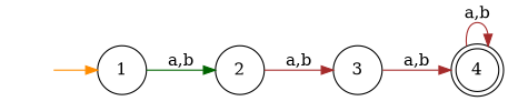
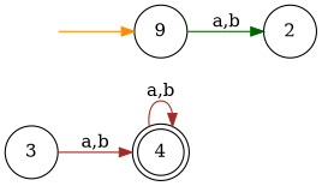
  digraph {
    rankdir=LR
    node [margin=0.1 shape=circle]
    edge [color=brown]
    4 [margin=0 shape=doublecircle]
    " " [color=white width=0]
-   1
+   1 [label=9]
    2
    3
    4 -> 4 [label="a,b"]
    " " -> 1 [color=darkorange]
    1 -> 2 [color=darkgreen label="a,b"]
-   2 -> 3 [label="a,b"]
    3 -> 4 [label="a,b"]
  }
